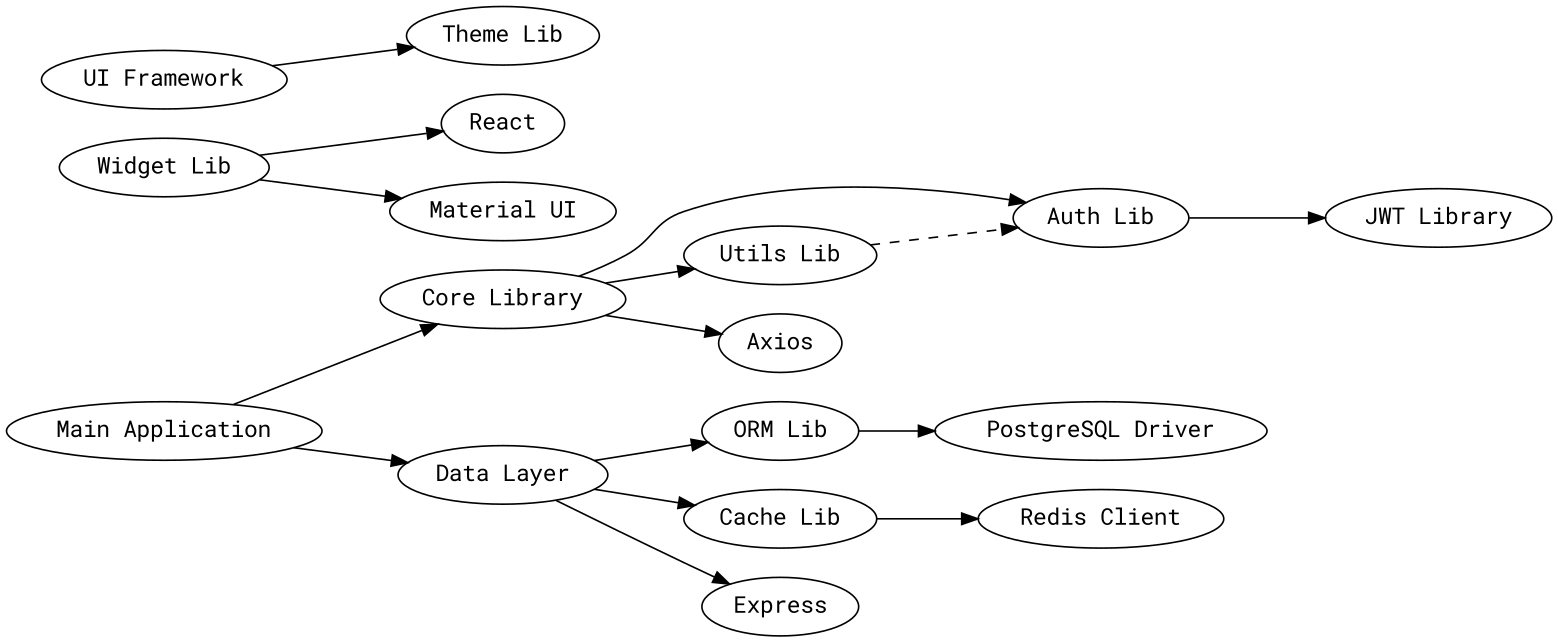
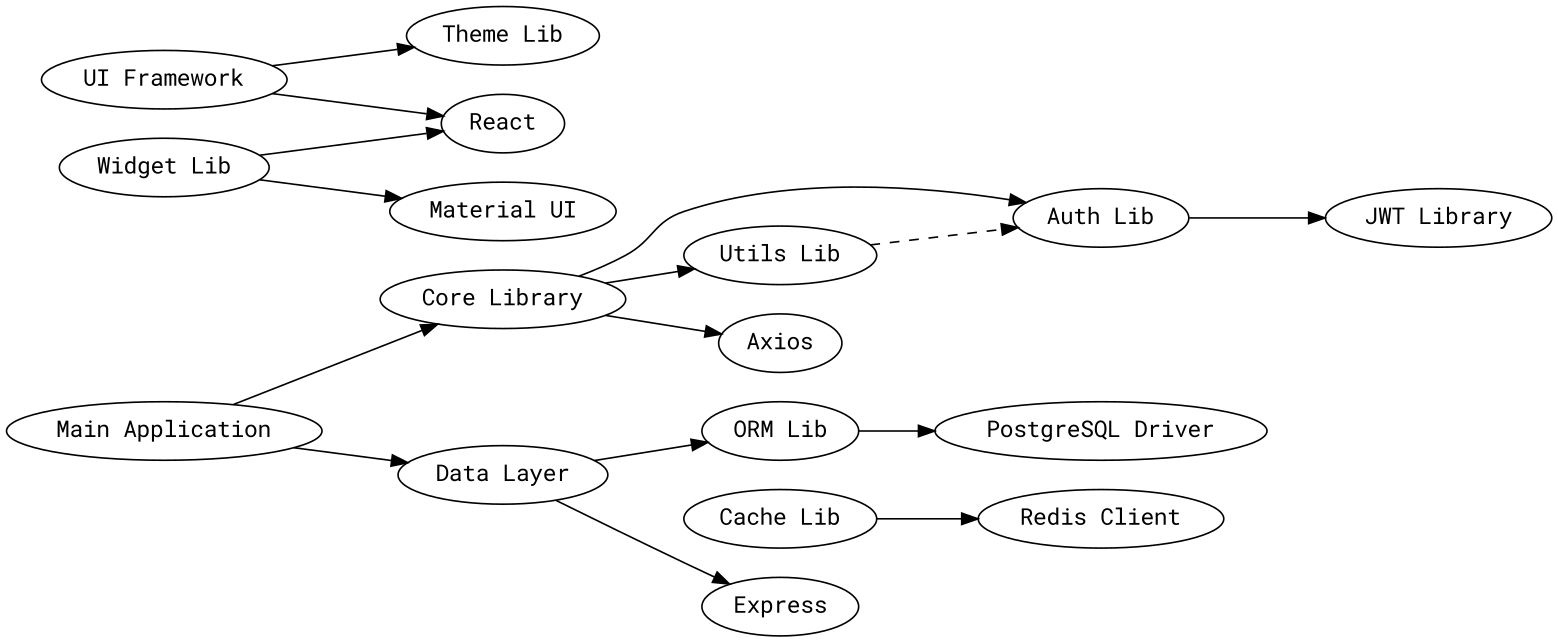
  digraph {
    fontname="Roboto Mono"
    rankdir=LR
    node [fontname="Roboto Mono" level=0 type=team]
    edge [fontname="Roboto Mono"]
    "Main Application" [level=3 type=organization]
    "Core Library" [level=2 type=lob]
    "Data Layer" [level=2 type=lob]
    "Auth Lib" [level=1 type=site]
    "Utils Lib" [level=1 type=site]
    Axios
    "UI Framework" [level=2 type=lob]
    "Theme Lib" [level=1 type=site]
    React
    "ORM Lib" [level=1 type=site]
    "Cache Lib" [level=1 type=site]
    Express
    "JWT Library"
    "Widget Lib" [level=1 type=site]
    "Material UI"
    "PostgreSQL Driver"
    "Redis Client"
    "Main Application" -> "Core Library"
    "Main Application" -> "Data Layer"
    "Core Library" -> "Auth Lib"
    "Core Library" -> "Utils Lib"
    "Core Library" -> Axios
    "Data Layer" -> "ORM Lib"
-   "Data Layer" -> "Cache Lib"
    "Data Layer" -> Express
    "Auth Lib" -> "JWT Library"
    "Utils Lib" -> "Auth Lib" [style=dashed]
    "UI Framework" -> "Theme Lib"
+   "UI Framework" -> React
    "ORM Lib" -> "PostgreSQL Driver"
    "Cache Lib" -> "Redis Client"
    "Widget Lib" -> React
    "Widget Lib" -> "Material UI"
  }
